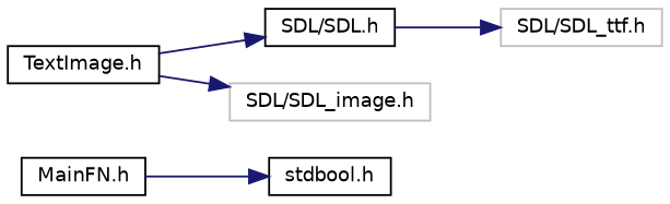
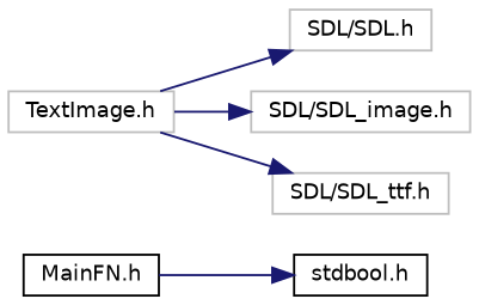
  digraph {
    rankdir=LR
    node [color=black fillcolor=white fontname=Helvetica fontsize=10 shape=record style=filled]
    edge [color=midnightblue fontname=Helvetica fontsize=10 labelfontname=Helvetica labelfontsize=10 style=solid]
    n1 [height=0.2 label="MainFN.h" width=0.4]
    n2 [height=0.2 label="stdbool.h" width=0.4]
-   n3 [height=0.2 label="TextImage.h" width=0.4]
-   n4 [height=0.2 label="SDL/SDL.h" width=0.4]
+   n3 [color=grey75 height=0.2 label="TextImage.h" width=0.4]
+   n4 [color=grey75 height=0.2 label="SDL/SDL.h" width=0.4]
    n5 [color=grey75 height=0.2 label="SDL/SDL_image.h" width=0.4]
    n6 [color=grey75 height=0.2 label="SDL/SDL_ttf.h" width=0.4]
    n1 -> n2
    n3 -> n4
    n3 -> n5
-   n4 -> n6
+   n3 -> n6
  }
